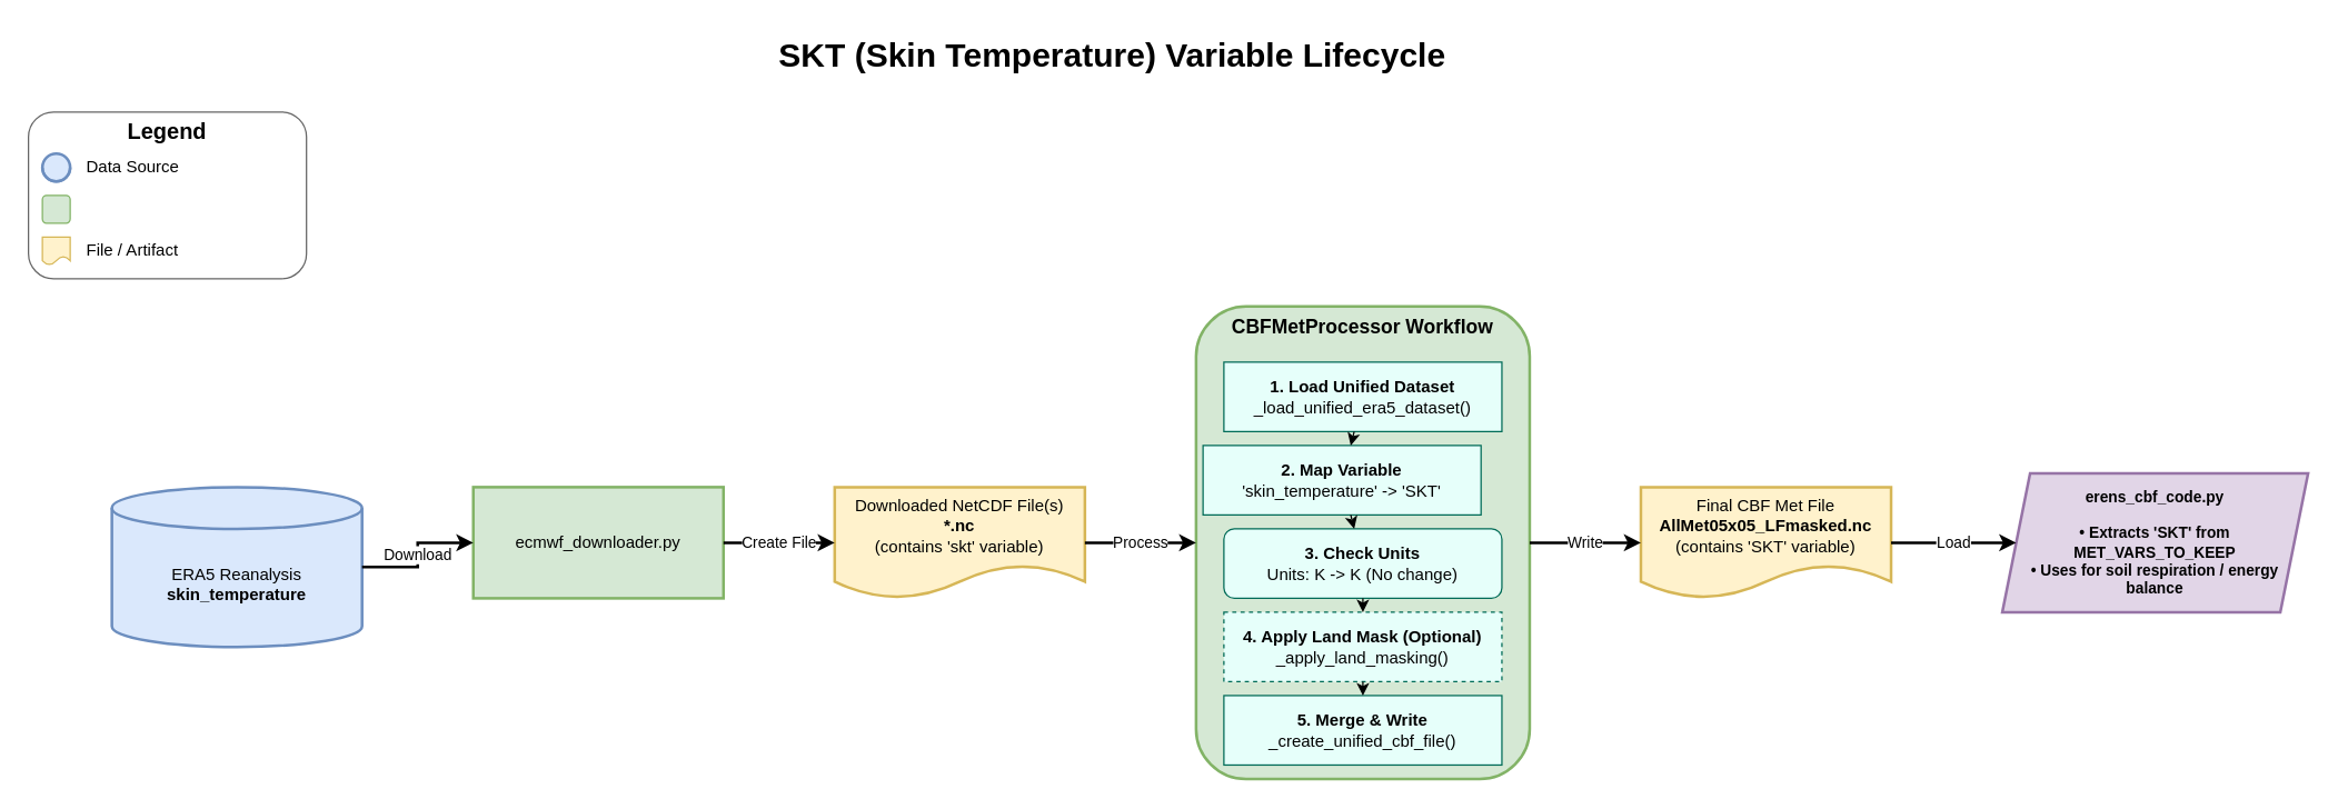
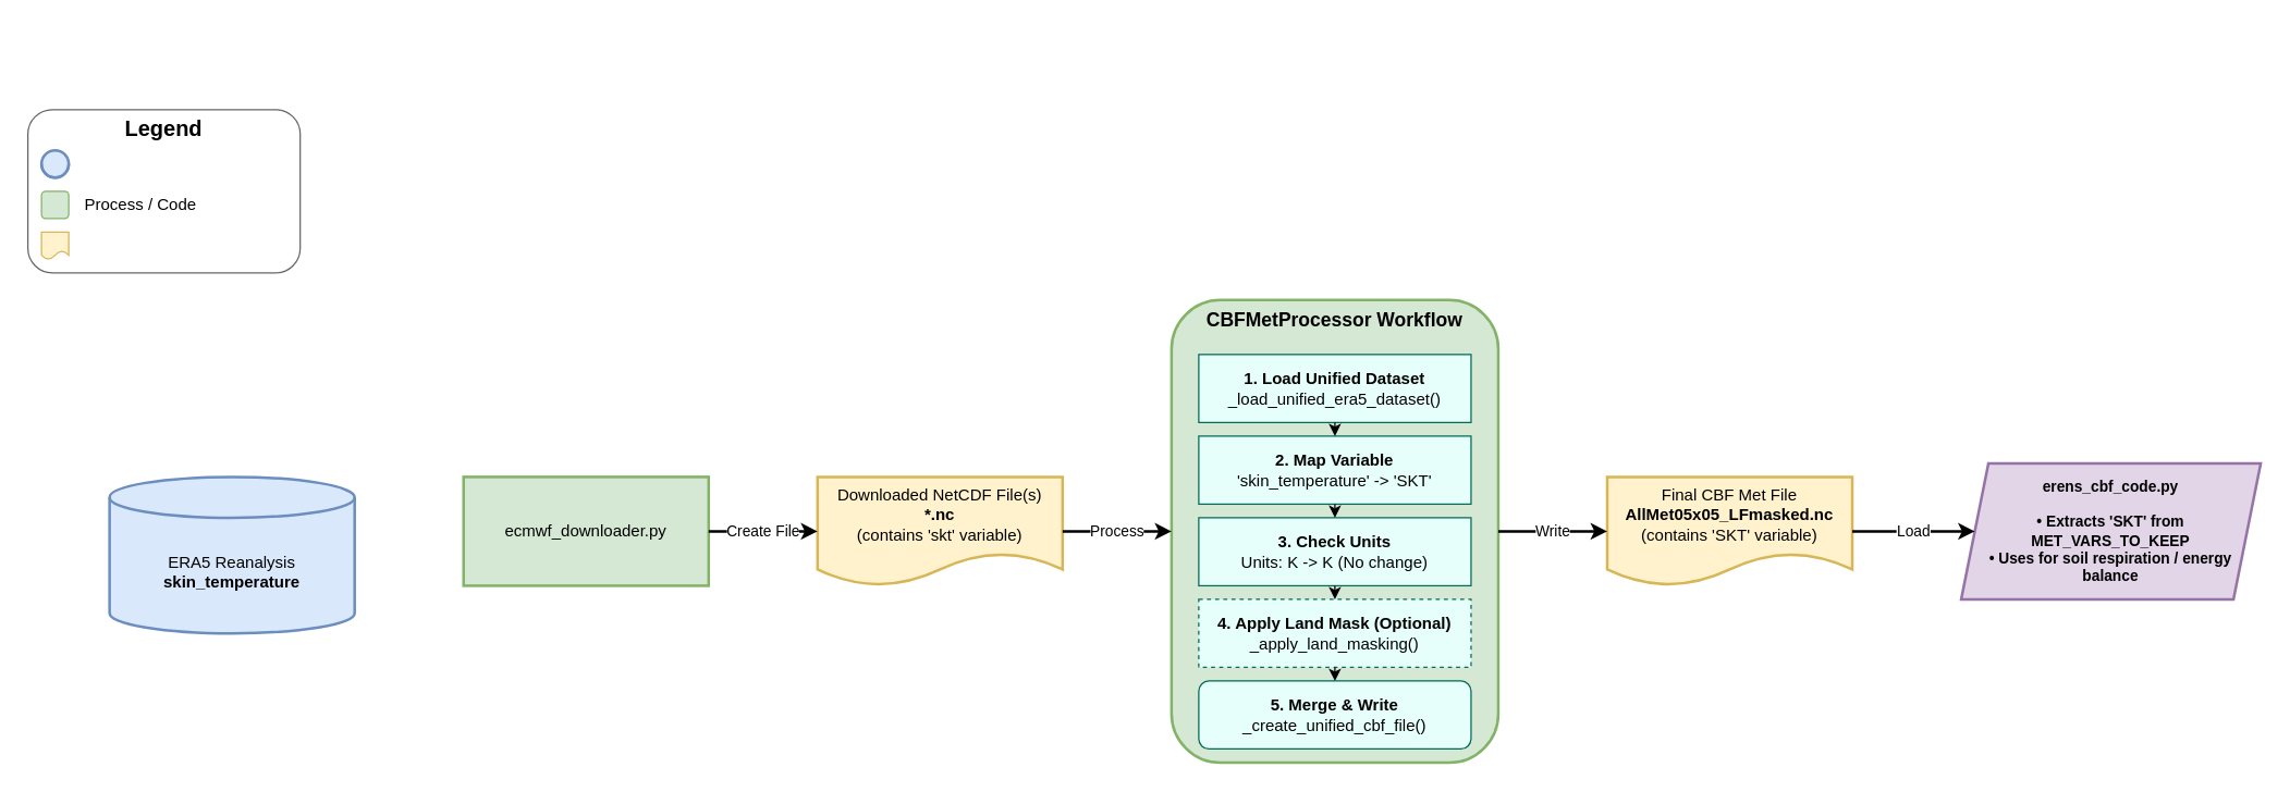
  <mxCell id="0" />
  <mxCell id="1" parent="0" />
- <mxCell id="2" value="SKT (Skin Temperature) Variable Lifecycle" style="text;html=1;strokeColor=none;fillColor=none;align=center;verticalAlign=middle;whiteSpace=wrap;rounded=0;fontSize=24;fontStyle=1" parent="1" vertex="1"><mxGeometry x="200" y="20" width="1200" height="40" as="geometry" /></mxCell>
  <mxCell id="3" value="" style="rounded=1;whiteSpace=wrap;html=1;strokeColor=#666666;fillColor=none;" parent="1" vertex="1"><mxGeometry x="20" y="80" width="200" height="120" as="geometry" /></mxCell>
  <mxCell id="4" value="Legend" style="text;html=1;strokeColor=none;fillColor=none;align=center;verticalAlign=middle;whiteSpace=wrap;rounded=0;fontStyle=1;fontSize=16;" parent="1" vertex="1"><mxGeometry x="30" y="84" width="180" height="20" as="geometry" /></mxCell>
  <mxCell id="5" value="" style="shape=cylinder3;whiteSpace=wrap;html=1;boundedLbl=1;backgroundOutline=1;size=15;strokeWidth=2;fillColor=#dae8fc;strokeColor=#6c8ebf;" parent="1" vertex="1"><mxGeometry x="30" y="110" width="20" height="20" as="geometry" /></mxCell>
- <mxCell id="6" value="Data Source" style="text;html=1;strokeColor=none;fillColor=none;align=left;verticalAlign=middle;whiteSpace=wrap;rounded=0;" parent="1" vertex="1"><mxGeometry x="60" y="110" width="140" height="20" as="geometry" /></mxCell>
  <mxCell id="7" value="" style="rounded=1;whiteSpace=wrap;html=1;fillColor=#d5e8d4;strokeColor=#82b366;" parent="1" vertex="1"><mxGeometry x="30" y="140" width="20" height="20" as="geometry" /></mxCell>
+ <mxCell id="8" value="Process / Code" style="text;html=1;strokeColor=none;fillColor=none;align=left;verticalAlign=middle;whiteSpace=wrap;rounded=0;" parent="1" vertex="1"><mxGeometry x="60" y="140" width="140" height="20" as="geometry" /></mxCell>
  <mxCell id="9" value="" style="shape=document;whiteSpace=wrap;html=1;boundedLbl=1;fillColor=#fff2cc;strokeColor=#d6b656;" parent="1" vertex="1"><mxGeometry x="30" y="170" width="20" height="20" as="geometry" /></mxCell>
- <mxCell id="10" value="File / Artifact" style="text;html=1;strokeColor=none;fillColor=none;align=left;verticalAlign=middle;whiteSpace=wrap;rounded=0;" parent="1" vertex="1"><mxGeometry x="60" y="170" width="140" height="20" as="geometry" /></mxCell>
  <mxCell id="11" value="ERA5 Reanalysis&lt;br&gt;&lt;b&gt;skin_temperature&lt;/b&gt;" style="shape=cylinder3;whiteSpace=wrap;html=1;boundedLbl=1;backgroundOutline=1;size=15;strokeWidth=2;fontSize=12;fontStyle=0;fillColor=#dae8fc;strokeColor=#6c8ebf;" parent="1" vertex="1"><mxGeometry x="80" y="350" width="180" height="115" as="geometry" /></mxCell>
  <mxCell id="12" value="ecmwf_downloader.py" style="whiteSpace=wrap;html=1;strokeWidth=2;fontSize=12;fillColor=#d5e8d4;strokeColor=#82b366;align=center;rounded=0;" parent="1" vertex="1"><mxGeometry x="340" y="350" width="180" height="80" as="geometry" /></mxCell>
  <mxCell id="13" value="Downloaded NetCDF File(s)&lt;br&gt;&lt;b&gt;*.nc&lt;/b&gt;&lt;br&gt;(contains 'skt' variable)" style="shape=document;whiteSpace=wrap;html=1;boundedLbl=1;strokeWidth=2;fontSize=12;fillColor=#fff2cc;strokeColor=#d6b656;" parent="1" vertex="1"><mxGeometry x="600" y="350" width="180" height="80" as="geometry" /></mxCell>
  <mxCell id="14" value="CBFMetProcessor Workflow" style="rounded=1;whiteSpace=wrap;html=1;strokeWidth=2;fontSize=14;fontStyle=1;align=center;verticalAlign=top;fillColor=#d5e8d4;strokeColor=#82b366;" parent="1" vertex="1"><mxGeometry x="860" y="220" width="240" height="340" as="geometry" /></mxCell>
  <mxCell id="15" value="&lt;b&gt;1. Load Unified Dataset&lt;/b&gt;&lt;br&gt;_load_unified_era5_dataset()" style="rounded=0;whiteSpace=wrap;html=1;align=center;fillColor=#e6fffa;strokeColor=#006b57;" parent="14" vertex="1"><mxGeometry x="20" y="40" width="200" height="50" as="geometry" /></mxCell>
- <mxCell id="16" value="&lt;b&gt;2. Map Variable&lt;/b&gt;&lt;br&gt;'skin_temperature' -&amp;gt; 'SKT'" style="rounded=0;whiteSpace=wrap;html=1;align=center;fillColor=#e6fffa;strokeColor=#006b57;" parent="14" vertex="1"><mxGeometry x="5" y="100" width="200" height="50" as="geometry" /></mxCell>
- <mxCell id="17" value="&lt;b&gt;3. Check Units&lt;/b&gt;&lt;br&gt;Units: K -&amp;gt; K (No change)" style="whiteSpace=wrap;html=1;align=center;fillColor=#e6fffa;strokeColor=#006b57;rounded=1;" parent="14" vertex="1"><mxGeometry x="20" y="160" width="200" height="50" as="geometry" /></mxCell>
+ <mxCell id="16" value="&lt;b&gt;2. Map Variable&lt;/b&gt;&lt;br&gt;'skin_temperature' -&amp;gt; 'SKT'" style="rounded=0;whiteSpace=wrap;html=1;align=center;fillColor=#e6fffa;strokeColor=#006b57;" parent="14" vertex="1"><mxGeometry x="20" y="100" width="200" height="50" as="geometry" /></mxCell>
+ <mxCell id="17" value="&lt;b&gt;3. Check Units&lt;/b&gt;&lt;br&gt;Units: K -&amp;gt; K (No change)" style="rounded=0;whiteSpace=wrap;html=1;align=center;fillColor=#e6fffa;strokeColor=#006b57;" parent="14" vertex="1"><mxGeometry x="20" y="160" width="200" height="50" as="geometry" /></mxCell>
  <mxCell id="18" value="&lt;b&gt;4. Apply Land Mask (Optional)&lt;/b&gt;&lt;br&gt;_apply_land_masking()" style="rounded=0;whiteSpace=wrap;html=1;align=center;fillColor=#e6fffa;strokeColor=#006b57;dashed=1;" parent="14" vertex="1"><mxGeometry x="20" y="220" width="200" height="50" as="geometry" /></mxCell>
- <mxCell id="19" value="&lt;b&gt;5. Merge &amp;amp; Write&lt;/b&gt;&lt;br&gt;_create_unified_cbf_file()" style="rounded=0;whiteSpace=wrap;html=1;align=center;fillColor=#e6fffa;strokeColor=#006b57;" parent="14" vertex="1"><mxGeometry x="20" y="280" width="200" height="50" as="geometry" /></mxCell>
+ <mxCell id="19" value="&lt;b&gt;5. Merge &amp;amp; Write&lt;/b&gt;&lt;br&gt;_create_unified_cbf_file()" style="whiteSpace=wrap;html=1;align=center;fillColor=#e6fffa;strokeColor=#006b57;rounded=1;" parent="14" vertex="1"><mxGeometry x="20" y="280" width="200" height="50" as="geometry" /></mxCell>
  <mxCell id="20" value="Final CBF Met File&lt;br&gt;&lt;b&gt;AllMet05x05_LFmasked.nc&lt;/b&gt;&lt;br&gt;(contains 'SKT' variable)" style="shape=document;whiteSpace=wrap;html=1;boundedLbl=1;strokeWidth=2;fontSize=12;fillColor=#fff2cc;strokeColor=#d6b656;" parent="1" vertex="1"><mxGeometry x="1180" y="350" width="180" height="80" as="geometry" /></mxCell>
  <mxCell id="21" value="erens_cbf_code.py&lt;br&gt;&lt;br&gt;• Extracts 'SKT' from MET_VARS_TO_KEEP&lt;br&gt;• Uses for soil respiration / energy balance" style="shape=parallelogram;perimeter=parallelogramPerimeter;whiteSpace=wrap;html=1;fixedSize=1;strokeWidth=2;fontSize=11;fontStyle=1;fillColor=#e1d5e7;strokeColor=#9673a6;align=center;" parent="1" vertex="1"><mxGeometry x="1440" y="340" width="220" height="100" as="geometry" /></mxCell>
- <mxCell id="22" value="Download" style="edgeStyle=orthogonalEdgeStyle;rounded=0;orthogonalLoop=1;jettySize=auto;html=1;endArrow=classic;endFill=1;strokeWidth=2;" parent="1" source="11" target="12" edge="1"><mxGeometry relative="1" as="geometry" /></mxCell>
  <mxCell id="23" value="Create File" style="edgeStyle=orthogonalEdgeStyle;rounded=0;orthogonalLoop=1;jettySize=auto;html=1;endArrow=classic;endFill=1;strokeWidth=2;" parent="1" source="12" target="13" edge="1"><mxGeometry relative="1" as="geometry" /></mxCell>
  <mxCell id="24" value="Process" style="edgeStyle=orthogonalEdgeStyle;rounded=0;orthogonalLoop=1;jettySize=auto;html=1;endArrow=classic;endFill=1;strokeWidth=2;" parent="1" source="13" target="14" edge="1"><mxGeometry relative="1" as="geometry" /></mxCell>
  <mxCell id="25" value="Write" style="edgeStyle=orthogonalEdgeStyle;rounded=0;orthogonalLoop=1;jettySize=auto;html=1;endArrow=classic;endFill=1;strokeWidth=2;" parent="1" source="14" target="20" edge="1"><mxGeometry relative="1" as="geometry" /></mxCell>
  <mxCell id="26" value="Load" style="edgeStyle=orthogonalEdgeStyle;rounded=0;orthogonalLoop=1;jettySize=auto;html=1;endArrow=classic;endFill=1;strokeWidth=2;" parent="1" source="20" target="21" edge="1"><mxGeometry relative="1" as="geometry" /></mxCell>
  <mxCell id="27" value="" style="endArrow=classic;html=1;rounded=0;" parent="14" source="15" target="16" edge="1"><mxGeometry width="50" height="50" relative="1" as="geometry"><mxPoint x="120" y="100" as="sourcePoint" /><mxPoint x="120" y="150" as="targetPoint" /></mxGeometry></mxCell>
  <mxCell id="28" value="" style="endArrow=classic;html=1;rounded=0;dashed=1;" parent="14" source="16" target="17" edge="1"><mxGeometry width="50" height="50" relative="1" as="geometry"><mxPoint x="120" y="160" as="sourcePoint" /><mxPoint x="120" y="210" as="targetPoint" /></mxGeometry></mxCell>
  <mxCell id="29" value="" style="endArrow=classic;html=1;rounded=0;" parent="14" source="17" target="18" edge="1"><mxGeometry width="50" height="50" relative="1" as="geometry"><mxPoint x="120" y="220" as="sourcePoint" /><mxPoint x="120" y="270" as="targetPoint" /></mxGeometry></mxCell>
  <mxCell id="30" value="" style="endArrow=classic;html=1;rounded=0;" parent="14" source="18" target="19" edge="1"><mxGeometry width="50" height="50" relative="1" as="geometry"><mxPoint x="120" y="280" as="sourcePoint" /><mxPoint x="120" y="330" as="targetPoint" /></mxGeometry></mxCell>
